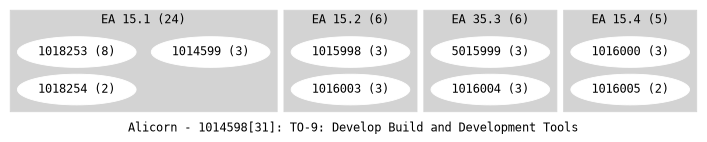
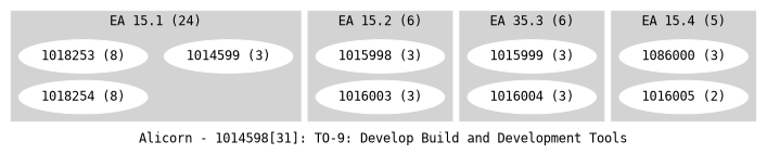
  digraph {
    fontname="DejaVu Sans Mono"
    label="Alicorn - 1014598[31]: TO-9: Develop Build and Development Tools"
    ranksep=.1
    node [color=white fontname="DejaVu Sans Mono" style=filled]
    edge [fontname="DejaVu Sans Mono" style=invis]
    "1014599 (3)"
    "1018253 (8)"
-   "1018254 (8)" [label="1018254 (2)"]
+   "1018254 (8)"
    "1015998 (3)"
    "1016003 (3)"
-   "1015999 (3)" [label="5015999 (3)"]
+   "1015999 (3)"
    "1016004 (3)"
-   "1016000 (3)"
+   "1016000 (3)" [label="1086000 (3)"]
    "1016005 (2)"
    subgraph cluster_1 {
      color=lightgrey
      label="EA 15.1 (24)"
      style=filled
      "1014599 (3)"
      "1018253 (8)"
      "1018254 (8)"
    }
    subgraph cluster_2 {
      color=lightgrey
      label="EA 15.2 (6)"
      style=filled
      "1015998 (3)"
      "1016003 (3)"
    }
    subgraph cluster_3 {
      color=lightgrey
      label="EA 35.3 (6)"
      style=filled
      "1015999 (3)"
      "1016004 (3)"
    }
    subgraph cluster_4 {
      color=lightgrey
      label="EA 15.4 (5)"
      style=filled
      "1016000 (3)"
      "1016005 (2)"
    }
    "1018253 (8)" -> "1018254 (8)"
    "1015998 (3)" -> "1016003 (3)"
    "1015999 (3)" -> "1016004 (3)"
    "1016000 (3)" -> "1016005 (2)"
  }
